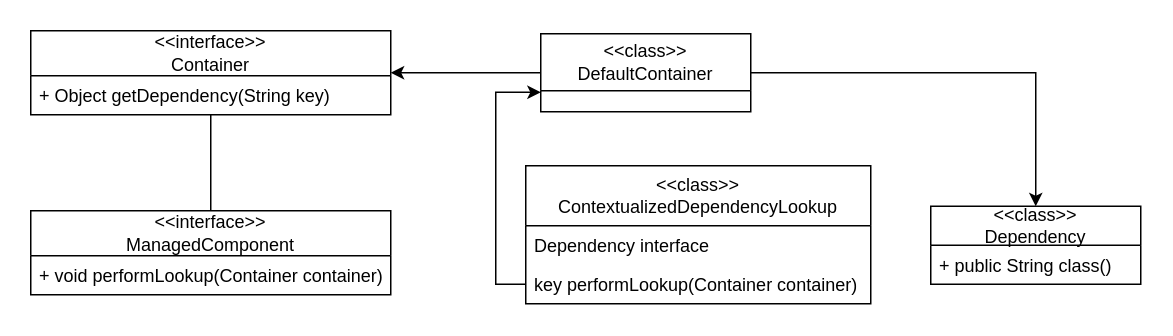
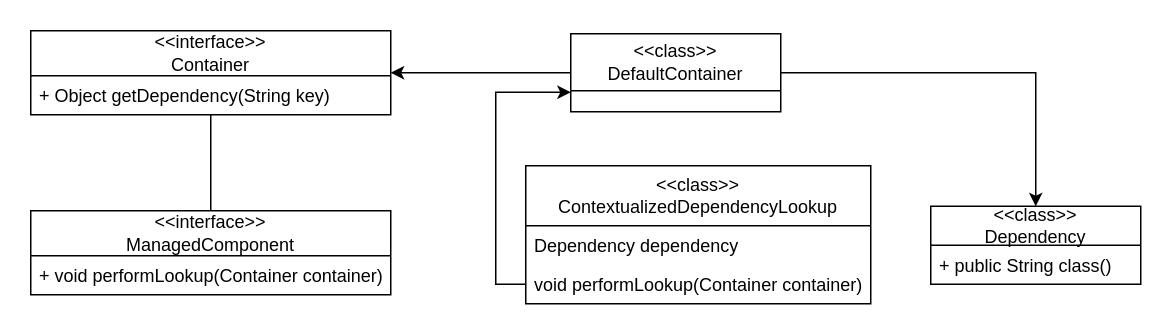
  <mxCell id="0" />
  <mxCell id="1" parent="0" />
  <mxCell id="2" value="&amp;lt;&amp;lt;interface&amp;gt;&amp;gt;&lt;div&gt;Container&lt;/div&gt;" style="swimlane;fontStyle=0;childLayout=stackLayout;horizontal=1;startSize=30;fillColor=none;horizontalStack=0;resizeParent=1;resizeParentMax=0;resizeLast=0;collapsible=1;marginBottom=0;whiteSpace=wrap;html=1;" vertex="1" parent="1"><mxGeometry x="20" y="20" width="240" height="56" as="geometry" /></mxCell>
  <mxCell id="3" value="+&amp;nbsp;Object getDependency(String key)" style="text;strokeColor=none;fillColor=none;align=left;verticalAlign=top;spacingLeft=4;spacingRight=4;overflow=hidden;rotatable=0;points=[[0,0.5],[1,0.5]];portConstraint=eastwest;whiteSpace=wrap;html=1;" vertex="1" parent="2"><mxGeometry y="30" width="240" height="26" as="geometry" /></mxCell>
  <mxCell id="4" style="edgeStyle=orthogonalEdgeStyle;rounded=0;orthogonalLoop=1;jettySize=auto;html=1;exitX=0.5;exitY=0;exitDx=0;exitDy=0;endArrow=none;" edge="1" parent="1" source="5" target="2"><mxGeometry relative="1" as="geometry" /></mxCell>
  <mxCell id="5" value="&amp;lt;&amp;lt;interface&amp;gt;&amp;gt;&lt;div&gt;ManagedComponent&lt;/div&gt;" style="swimlane;fontStyle=0;childLayout=stackLayout;horizontal=1;startSize=30;fillColor=none;horizontalStack=0;resizeParent=1;resizeParentMax=0;resizeLast=0;collapsible=1;marginBottom=0;whiteSpace=wrap;html=1;" vertex="1" parent="1"><mxGeometry x="20" y="140" width="240" height="56" as="geometry" /></mxCell>
  <mxCell id="6" value="+ void performLookup(Container container)" style="text;strokeColor=none;fillColor=none;align=left;verticalAlign=top;spacingLeft=4;spacingRight=4;overflow=hidden;rotatable=0;points=[[0,0.5],[1,0.5]];portConstraint=eastwest;whiteSpace=wrap;html=1;" vertex="1" parent="5"><mxGeometry y="30" width="240" height="26" as="geometry" /></mxCell>
  <mxCell id="7" style="edgeStyle=orthogonalEdgeStyle;rounded=0;orthogonalLoop=1;jettySize=auto;html=1;" edge="1" parent="1" source="9" target="2"><mxGeometry relative="1" as="geometry" /></mxCell>
  <mxCell id="8" style="edgeStyle=orthogonalEdgeStyle;rounded=0;orthogonalLoop=1;jettySize=auto;html=1;exitX=1;exitY=0.5;exitDx=0;exitDy=0;entryX=0.5;entryY=0;entryDx=0;entryDy=0;" edge="1" parent="1" source="9" target="10"><mxGeometry relative="1" as="geometry" /></mxCell>
- <mxCell id="9" value="&lt;div&gt;&amp;lt;&amp;lt;class&amp;gt;&amp;gt;&lt;/div&gt;DefaultContainer" style="swimlane;fontStyle=0;childLayout=stackLayout;horizontal=1;startSize=38;fillColor=none;horizontalStack=0;resizeParent=1;resizeParentMax=0;resizeLast=0;collapsible=1;marginBottom=0;whiteSpace=wrap;html=1;" vertex="1" parent="1"><mxGeometry x="360" y="22" width="140" height="52" as="geometry" /></mxCell>
+ <mxCell id="9" value="&lt;div&gt;&amp;lt;&amp;lt;class&amp;gt;&amp;gt;&lt;/div&gt;DefaultContainer" style="swimlane;fontStyle=0;childLayout=stackLayout;horizontal=1;startSize=38;fillColor=none;horizontalStack=0;resizeParent=1;resizeParentMax=0;resizeLast=0;collapsible=1;marginBottom=0;whiteSpace=wrap;html=1;" vertex="1" parent="1"><mxGeometry x="380" y="22" width="140" height="52" as="geometry" /></mxCell>
  <mxCell id="10" value="&lt;div&gt;&amp;lt;&amp;lt;class&amp;gt;&amp;gt;&lt;/div&gt;Dependency" style="swimlane;fontStyle=0;childLayout=stackLayout;horizontal=1;startSize=26;fillColor=none;horizontalStack=0;resizeParent=1;resizeParentMax=0;resizeLast=0;collapsible=1;marginBottom=0;whiteSpace=wrap;html=1;" vertex="1" parent="1"><mxGeometry x="620" y="137" width="140" height="52" as="geometry" /></mxCell>
  <mxCell id="11" value="+&amp;nbsp;public String class()" style="text;strokeColor=none;fillColor=none;align=left;verticalAlign=top;spacingLeft=4;spacingRight=4;overflow=hidden;rotatable=0;points=[[0,0.5],[1,0.5]];portConstraint=eastwest;whiteSpace=wrap;html=1;" vertex="1" parent="10"><mxGeometry y="26" width="140" height="26" as="geometry" /></mxCell>
  <mxCell id="12" value="&lt;div&gt;&amp;lt;&amp;lt;class&amp;gt;&amp;gt;&lt;/div&gt;ContextualizedDependencyLookup" style="swimlane;fontStyle=0;childLayout=stackLayout;horizontal=1;startSize=40;fillColor=none;horizontalStack=0;resizeParent=1;resizeParentMax=0;resizeLast=0;collapsible=1;marginBottom=0;whiteSpace=wrap;html=1;" vertex="1" parent="1"><mxGeometry x="350" y="110" width="230" height="92" as="geometry" /></mxCell>
- <mxCell id="13" value="Dependency interface" style="text;strokeColor=none;fillColor=none;align=left;verticalAlign=top;spacingLeft=4;spacingRight=4;overflow=hidden;rotatable=0;points=[[0,0.5],[1,0.5]];portConstraint=eastwest;whiteSpace=wrap;html=1;" vertex="1" parent="12"><mxGeometry y="40" width="230" height="26" as="geometry" /></mxCell>
- <mxCell id="14" value="key performLookup(Container container)" style="text;strokeColor=none;fillColor=none;align=left;verticalAlign=top;spacingLeft=4;spacingRight=4;overflow=hidden;rotatable=0;points=[[0,0.5],[1,0.5]];portConstraint=eastwest;whiteSpace=wrap;html=1;" vertex="1" parent="12"><mxGeometry y="66" width="230" height="26" as="geometry" /></mxCell>
+ <mxCell id="13" value="Dependency dependency" style="text;strokeColor=none;fillColor=none;align=left;verticalAlign=top;spacingLeft=4;spacingRight=4;overflow=hidden;rotatable=0;points=[[0,0.5],[1,0.5]];portConstraint=eastwest;whiteSpace=wrap;html=1;" vertex="1" parent="12"><mxGeometry y="40" width="230" height="26" as="geometry" /></mxCell>
+ <mxCell id="14" value="void performLookup(Container container)" style="text;strokeColor=none;fillColor=none;align=left;verticalAlign=top;spacingLeft=4;spacingRight=4;overflow=hidden;rotatable=0;points=[[0,0.5],[1,0.5]];portConstraint=eastwest;whiteSpace=wrap;html=1;" vertex="1" parent="12"><mxGeometry y="66" width="230" height="26" as="geometry" /></mxCell>
  <mxCell id="15" style="edgeStyle=orthogonalEdgeStyle;rounded=0;orthogonalLoop=1;jettySize=auto;html=1;exitX=0;exitY=0.5;exitDx=0;exitDy=0;entryX=0;entryY=0.75;entryDx=0;entryDy=0;" edge="1" parent="1" source="14" target="9"><mxGeometry relative="1" as="geometry" /></mxCell>
